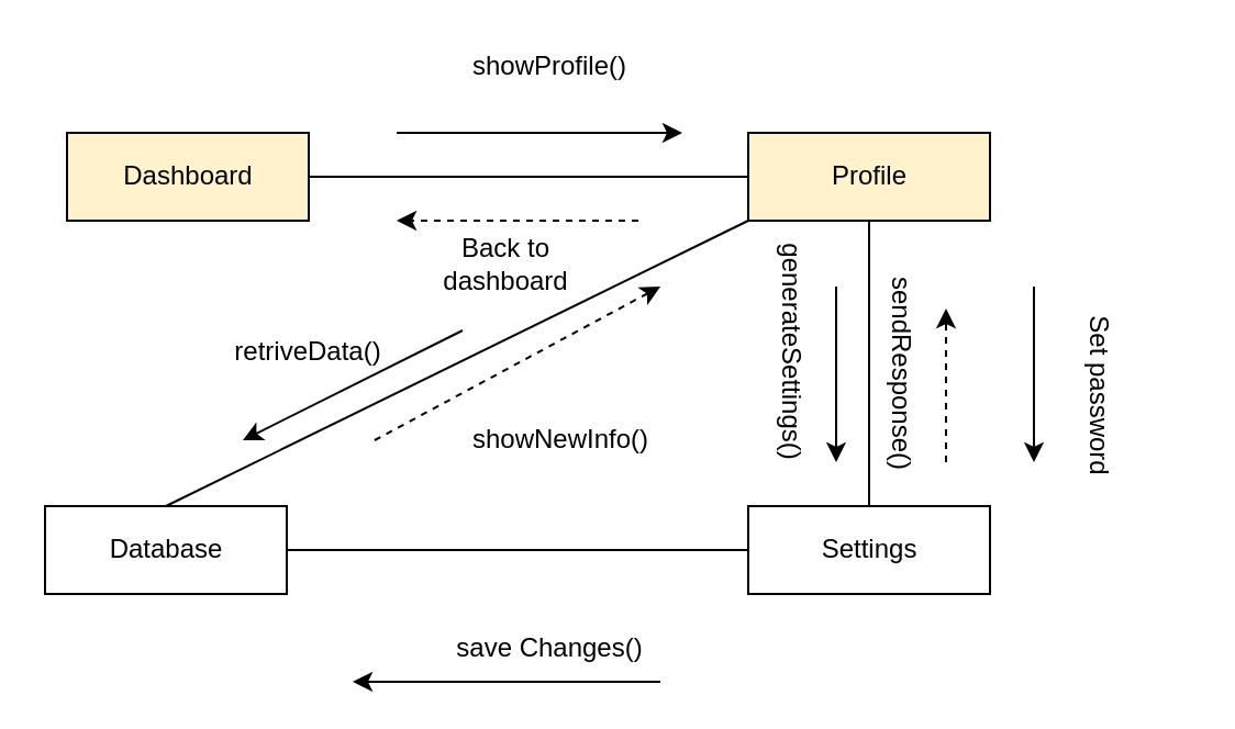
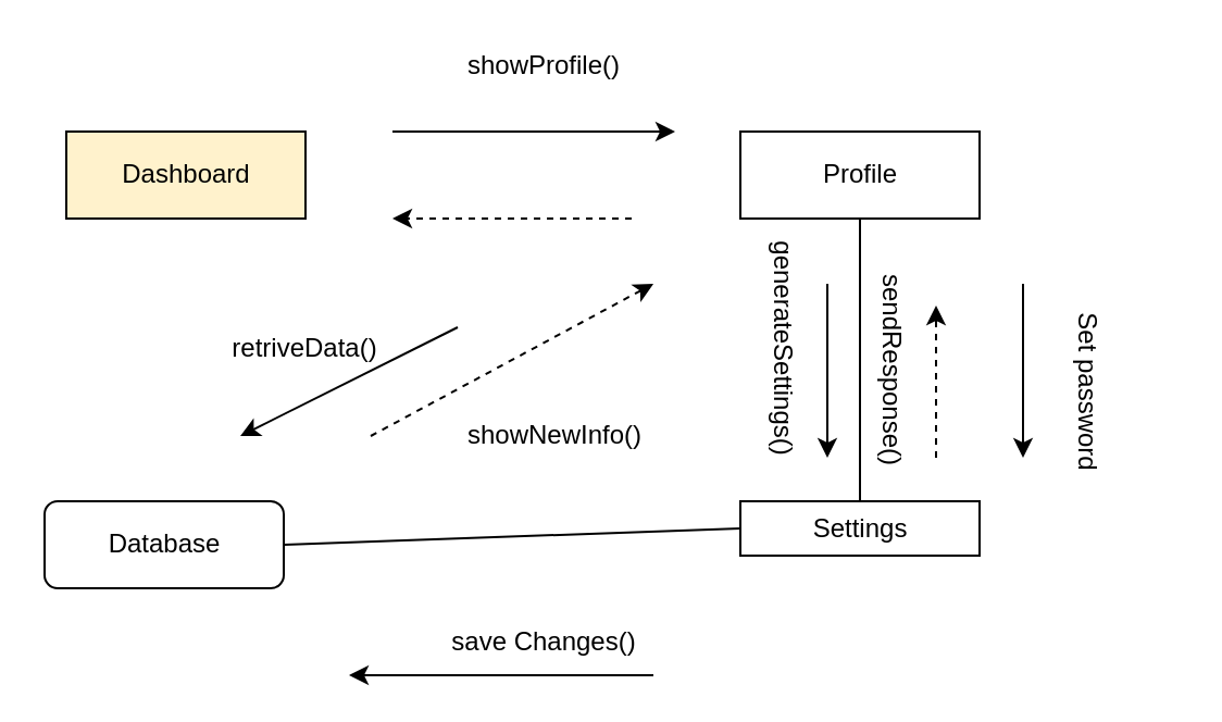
  <mxCell id="0" />
  <mxCell id="1" parent="0" />
  <mxCell id="2" value="Dashboard" style="html=1;fillColor=#fff2cc;" parent="1" vertex="1"><mxGeometry x="30" y="60" width="110" height="40" as="geometry" /></mxCell>
- <mxCell id="3" value="Profile" style="html=1;fillColor=#fff2cc;" parent="1" vertex="1"><mxGeometry x="340" y="60" width="110" height="40" as="geometry" /></mxCell>
- <mxCell id="4" value="Settings" style="html=1;" parent="1" vertex="1"><mxGeometry x="340" y="230" width="110" height="40" as="geometry" /></mxCell>
- <mxCell id="5" value="Database" style="html=1;" parent="1" vertex="1"><mxGeometry x="20" y="230" width="110" height="40" as="geometry" /></mxCell>
- <mxCell id="6" value="" style="endArrow=none;html=1;entryX=0;entryY=0.5;entryDx=0;entryDy=0;exitX=1;exitY=0.5;exitDx=0;exitDy=0;" parent="1" source="2" target="3" edge="1"><mxGeometry width="50" height="50" relative="1" as="geometry"><mxPoint x="264" y="110" as="sourcePoint" /><mxPoint x="314" y="60" as="targetPoint" /></mxGeometry></mxCell>
+ <mxCell id="3" value="Profile" style="html=1;" parent="1" vertex="1"><mxGeometry x="340" y="60" width="110" height="40" as="geometry" /></mxCell>
+ <mxCell id="4" value="Settings" style="html=1;" parent="1" vertex="1"><mxGeometry x="340" y="230" width="110" height="25" as="geometry" /></mxCell>
+ <mxCell id="5" value="Database" style="html=1;rounded=1;" parent="1" vertex="1"><mxGeometry x="20" y="230" width="110" height="40" as="geometry" /></mxCell>
  <mxCell id="7" value="" style="endArrow=none;html=1;exitX=0.5;exitY=0;exitDx=0;exitDy=0;" parent="1" source="4" edge="1"><mxGeometry width="50" height="50" relative="1" as="geometry"><mxPoint x="403" y="210" as="sourcePoint" /><mxPoint x="395" y="100" as="targetPoint" /></mxGeometry></mxCell>
  <mxCell id="8" value="" style="endArrow=none;html=1;entryX=0;entryY=0.5;entryDx=0;entryDy=0;exitX=1;exitY=0.5;exitDx=0;exitDy=0;" parent="1" source="5" target="4" edge="1"><mxGeometry width="50" height="50" relative="1" as="geometry"><mxPoint x="200" y="250" as="sourcePoint" /><mxPoint x="350" y="90" as="targetPoint" /><Array as="points" /></mxGeometry></mxCell>
- <mxCell id="9" value="" style="endArrow=none;html=1;exitX=0.5;exitY=0;exitDx=0;exitDy=0;entryX=0;entryY=1;entryDx=0;entryDy=0;" parent="1" source="5" target="3" edge="1"><mxGeometry width="50" height="50" relative="1" as="geometry"><mxPoint x="290" y="280" as="sourcePoint" /><mxPoint x="340" y="230" as="targetPoint" /></mxGeometry></mxCell>
  <mxCell id="10" value="" style="endArrow=classic;html=1;" parent="1" edge="1"><mxGeometry width="50" height="50" relative="1" as="geometry"><mxPoint x="180" y="60" as="sourcePoint" /><mxPoint x="310" y="60" as="targetPoint" /></mxGeometry></mxCell>
  <mxCell id="11" value="showProfile()" style="text;html=1;strokeColor=none;fillColor=none;align=center;verticalAlign=middle;whiteSpace=wrap;rounded=0;" parent="1" vertex="1"><mxGeometry x="230" y="20" width="40" height="20" as="geometry" /></mxCell>
  <mxCell id="12" value="" style="endArrow=classic;html=1;" parent="1" edge="1"><mxGeometry width="50" height="50" relative="1" as="geometry"><mxPoint x="470" y="130" as="sourcePoint" /><mxPoint x="470" y="210" as="targetPoint" /></mxGeometry></mxCell>
  <mxCell id="13" value="" style="endArrow=classic;html=1;" parent="1" edge="1"><mxGeometry width="50" height="50" relative="1" as="geometry"><mxPoint x="380" y="130" as="sourcePoint" /><mxPoint x="380" y="210" as="targetPoint" /></mxGeometry></mxCell>
  <mxCell id="14" value="generateSettings()" style="text;html=1;strokeColor=none;fillColor=none;align=center;verticalAlign=middle;whiteSpace=wrap;rounded=0;rotation=90;" parent="1" vertex="1"><mxGeometry x="340" y="150" width="40" height="20" as="geometry" /></mxCell>
  <mxCell id="15" value="showNewInfo()" style="text;html=1;strokeColor=none;fillColor=none;align=center;verticalAlign=middle;whiteSpace=wrap;rounded=0;rotation=0;" parent="1" vertex="1"><mxGeometry x="215" y="190" width="80" height="20" as="geometry" /></mxCell>
  <mxCell id="16" value="" style="endArrow=classic;html=1;dashed=1;" parent="1" edge="1"><mxGeometry width="50" height="50" relative="1" as="geometry"><mxPoint x="430" y="210" as="sourcePoint" /><mxPoint x="430" y="140" as="targetPoint" /></mxGeometry></mxCell>
  <mxCell id="17" value="sendResponse()" style="text;html=1;strokeColor=none;fillColor=none;align=center;verticalAlign=middle;whiteSpace=wrap;rounded=0;rotation=90;" parent="1" vertex="1"><mxGeometry x="390" y="160" width="40" height="20" as="geometry" /></mxCell>
  <mxCell id="18" value="save Changes()&lt;br&gt;" style="text;html=1;strokeColor=none;fillColor=none;align=center;verticalAlign=middle;whiteSpace=wrap;rounded=0;" parent="1" vertex="1"><mxGeometry x="205" y="285" width="90" height="20" as="geometry" /></mxCell>
  <mxCell id="19" value="" style="endArrow=classic;html=1;" parent="1" edge="1"><mxGeometry width="50" height="50" relative="1" as="geometry"><mxPoint x="300" y="310" as="sourcePoint" /><mxPoint x="160" y="310" as="targetPoint" /></mxGeometry></mxCell>
  <mxCell id="20" value="" style="endArrow=classic;html=1;dashed=1;" parent="1" edge="1"><mxGeometry width="50" height="50" relative="1" as="geometry"><mxPoint x="290" y="100" as="sourcePoint" /><mxPoint x="180" y="100" as="targetPoint" /></mxGeometry></mxCell>
- <mxCell id="21" value="Back to dashboard" style="text;html=1;strokeColor=none;fillColor=none;align=center;verticalAlign=middle;whiteSpace=wrap;rounded=0;" parent="1" vertex="1"><mxGeometry x="210" y="110" width="40" height="20" as="geometry" /></mxCell>
  <mxCell id="22" value="" style="endArrow=classic;html=1;dashed=1;" parent="1" edge="1"><mxGeometry width="50" height="50" relative="1" as="geometry"><mxPoint x="170" y="200" as="sourcePoint" /><mxPoint x="300" y="130" as="targetPoint" /></mxGeometry></mxCell>
  <mxCell id="23" value="Set password" style="text;html=1;strokeColor=none;fillColor=none;align=center;verticalAlign=middle;whiteSpace=wrap;rounded=0;rotation=90;" parent="1" vertex="1"><mxGeometry x="460" y="170" width="80" height="20" as="geometry" /></mxCell>
  <mxCell id="24" value="retriveData()" style="text;html=1;strokeColor=none;fillColor=none;align=center;verticalAlign=middle;whiteSpace=wrap;rounded=0;rotation=0;" parent="1" vertex="1"><mxGeometry x="100" y="150" width="80" height="20" as="geometry" /></mxCell>
  <mxCell id="25" value="" style="endArrow=classic;html=1;" parent="1" edge="1"><mxGeometry width="50" height="50" relative="1" as="geometry"><mxPoint x="210" y="150" as="sourcePoint" /><mxPoint x="110" y="200" as="targetPoint" /></mxGeometry></mxCell>
